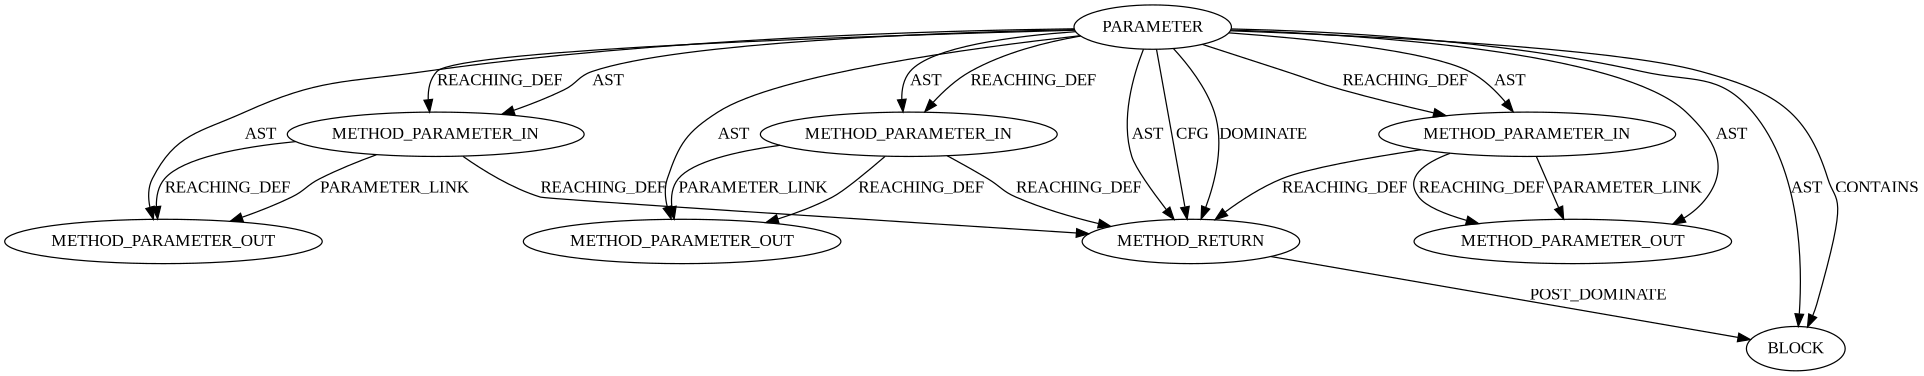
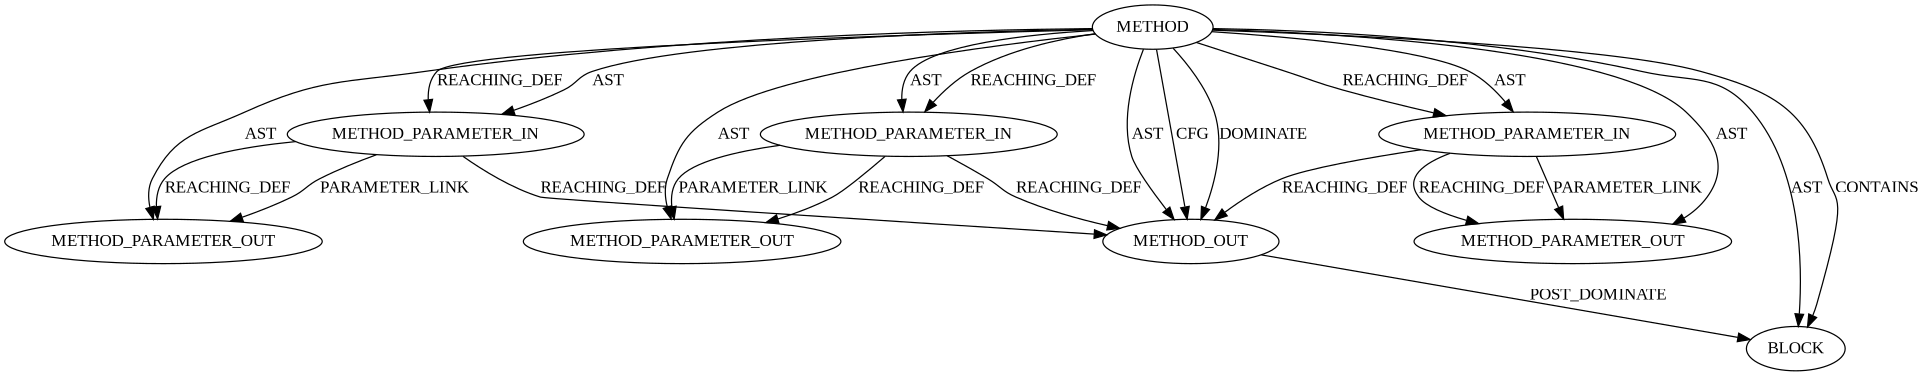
  digraph {
    fontname="Liberation Serif"
    node [CODE=p3 EVALUATION_STRATEGY=BY_VALUE IS_VARIADIC=false ORDER=2 TYPE_FULL_NAME=ANY fontname="Liberation Serif"]
    edge [fontname="Liberation Serif"]
    n1 [INDEX=3 NAME=p3 ORDER=3 label=METHOD_PARAMETER_IN]
    n2 [INDEX=3 NAME=p3 ORDER=3 label=METHOD_PARAMETER_OUT]
-   n3 [CODE=RET label=METHOD_RETURN IS_VARIADIC=""]
+   n3 [CODE=RET label=METHOD_OUT IS_VARIADIC=""]
    n4 [ARGUMENT_INDEX=1 CODE="<empty>" ORDER=1 label=BLOCK EVALUATION_STRATEGY="" IS_VARIADIC=""]
    n5 [CODE=p2 INDEX=2 NAME=p2 label=METHOD_PARAMETER_IN]
    n6 [CODE=p2 INDEX=2 NAME=p2 label=METHOD_PARAMETER_OUT]
    n7 [CODE=p1 INDEX=1 NAME=p1 ORDER=1 label=METHOD_PARAMETER_IN]
    n8 [CODE=p1 INDEX=1 NAME=p1 ORDER=1 label=METHOD_PARAMETER_OUT]
-   n9 [AST_PARENT_FULL_NAME="<global>" AST_PARENT_TYPE=NAMESPACE_BLOCK CODE="<empty>" FILENAME="<empty>" FULL_NAME=strncmp IS_EXTERNAL=true NAME=strncmp ORDER=0 label=PARAMETER EVALUATION_STRATEGY="" IS_VARIADIC="" TYPE_FULL_NAME=""]
+   n9 [AST_PARENT_FULL_NAME="<global>" AST_PARENT_TYPE=NAMESPACE_BLOCK CODE="<empty>" FILENAME="<empty>" FULL_NAME=strncmp IS_EXTERNAL=true NAME=strncmp ORDER=0 label=METHOD EVALUATION_STRATEGY="" IS_VARIADIC="" TYPE_FULL_NAME=""]
    n1 -> n2 [VARIABLE=p3 label=REACHING_DEF]
    n1 -> n2 [label=PARAMETER_LINK]
    n1 -> n3 [VARIABLE=p3 label=REACHING_DEF]
    n3 -> n4 [label=POST_DOMINATE]
    n5 -> n3 [VARIABLE=p2 label=REACHING_DEF]
    n5 -> n6 [VARIABLE=p2 label=REACHING_DEF]
    n5 -> n6 [label=PARAMETER_LINK]
    n7 -> n3 [VARIABLE=p1 label=REACHING_DEF]
    n7 -> n8 [VARIABLE=p1 label=REACHING_DEF]
    n7 -> n8 [label=PARAMETER_LINK]
    n9 -> n1 [label=REACHING_DEF]
    n9 -> n1 [label=AST]
    n9 -> n2 [label=AST]
    n9 -> n3 [label=AST]
    n9 -> n3 [label=CFG]
    n9 -> n3 [label=DOMINATE]
    n9 -> n4 [label=AST]
    n9 -> n4 [label=CONTAINS]
    n9 -> n5 [label=AST]
    n9 -> n5 [label=REACHING_DEF]
    n9 -> n6 [label=AST]
    n9 -> n7 [label=REACHING_DEF]
    n9 -> n7 [label=AST]
    n9 -> n8 [label=AST]
  }
